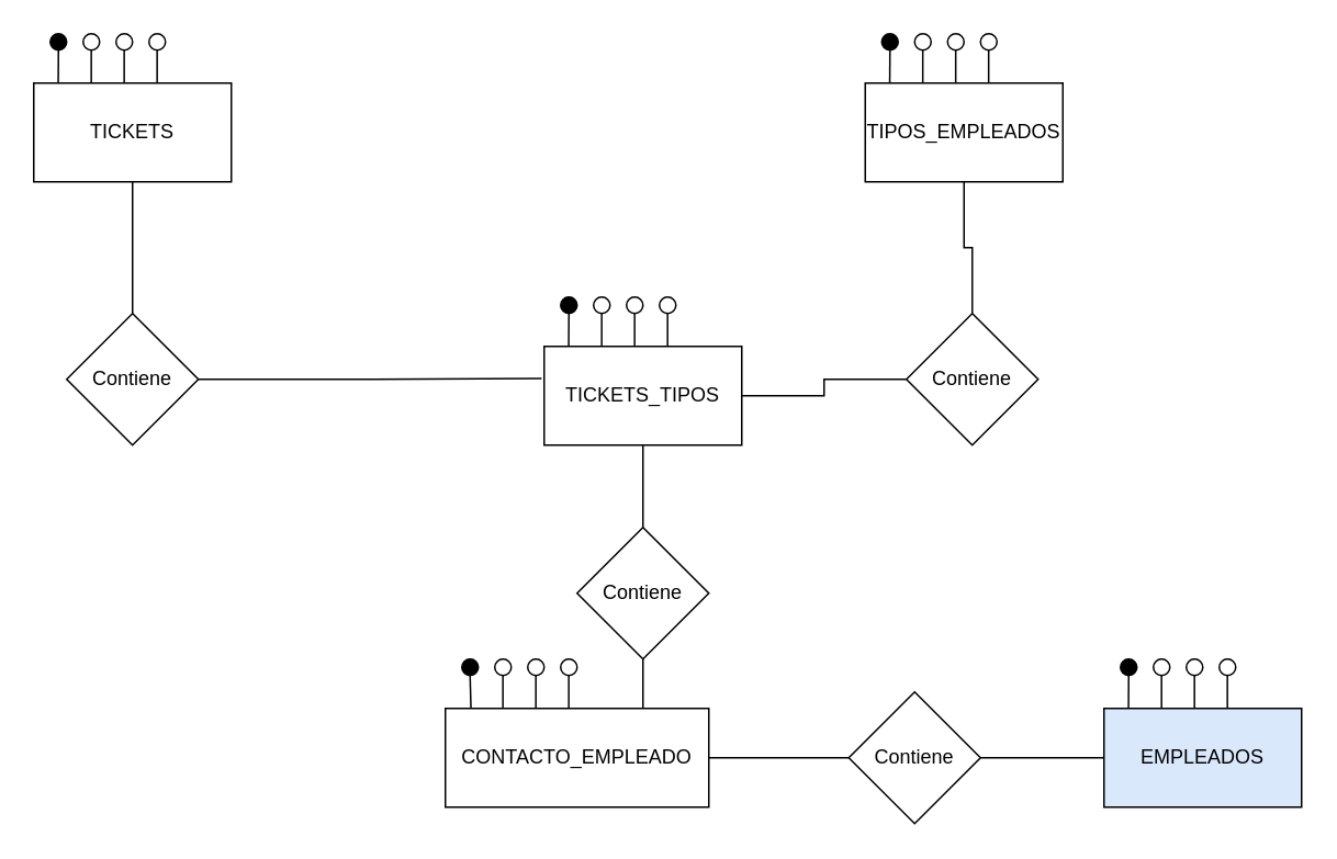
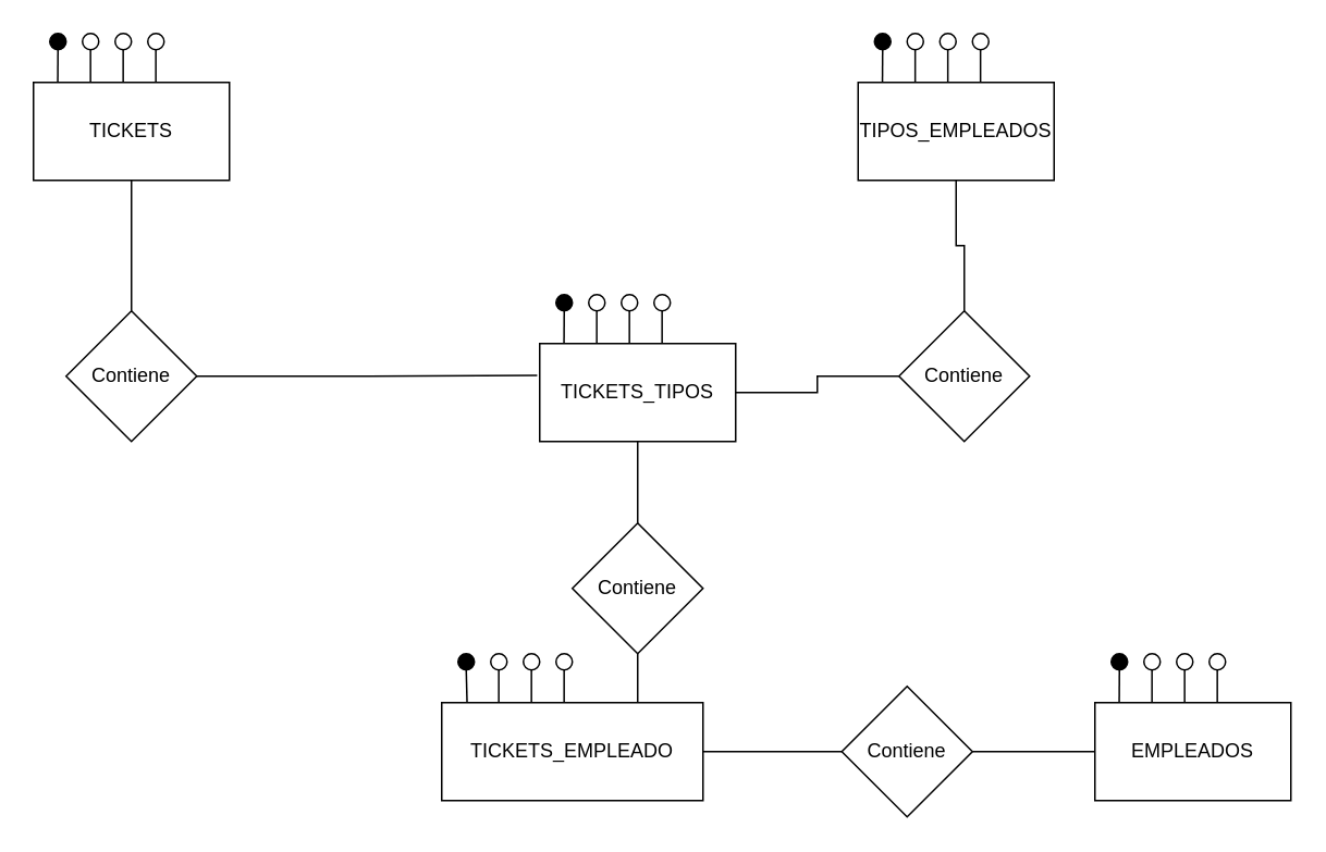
  <mxCell id="0" />
  <mxCell id="1" parent="0" />
  <mxCell id="2" value="TICKETS" style="rounded=0;whiteSpace=wrap;html=1;" vertex="1" parent="1"><mxGeometry x="20" y="50" width="120" height="60" as="geometry" /></mxCell>
  <mxCell id="3" value="" style="ellipse;whiteSpace=wrap;html=1;aspect=fixed;fillColor=#000000;" vertex="1" parent="1"><mxGeometry x="30" y="20" width="10" height="10" as="geometry" /></mxCell>
  <mxCell id="4" value="" style="endArrow=none;html=1;rounded=0;entryX=0.5;entryY=1;entryDx=0;entryDy=0;exitX=0.124;exitY=0;exitDx=0;exitDy=0;exitPerimeter=0;" edge="1" parent="1" source="2" target="3"><mxGeometry width="50" height="50" relative="1" as="geometry"><mxPoint x="30" y="50" as="sourcePoint" /><mxPoint x="80" y="0" as="targetPoint" /></mxGeometry></mxCell>
  <mxCell id="5" value="" style="ellipse;whiteSpace=wrap;html=1;aspect=fixed;" vertex="1" parent="1"><mxGeometry x="50" y="20" width="10" height="10" as="geometry" /></mxCell>
  <mxCell id="6" value="" style="ellipse;whiteSpace=wrap;html=1;aspect=fixed;" vertex="1" parent="1"><mxGeometry x="70" y="20" width="10" height="10" as="geometry" /></mxCell>
  <mxCell id="7" value="" style="ellipse;whiteSpace=wrap;html=1;aspect=fixed;" vertex="1" parent="1"><mxGeometry x="90" y="20" width="10" height="10" as="geometry" /></mxCell>
  <mxCell id="8" value="" style="endArrow=none;html=1;rounded=0;entryX=0.5;entryY=1;entryDx=0;entryDy=0;exitX=0.124;exitY=0;exitDx=0;exitDy=0;exitPerimeter=0;" edge="1" parent="1"><mxGeometry width="50" height="50" relative="1" as="geometry"><mxPoint x="54.94" y="50" as="sourcePoint" /><mxPoint x="54.94" y="30" as="targetPoint" /></mxGeometry></mxCell>
  <mxCell id="9" value="" style="endArrow=none;html=1;rounded=0;entryX=0.5;entryY=1;entryDx=0;entryDy=0;exitX=0.124;exitY=0;exitDx=0;exitDy=0;exitPerimeter=0;" edge="1" parent="1"><mxGeometry width="50" height="50" relative="1" as="geometry"><mxPoint x="74.94" y="50" as="sourcePoint" /><mxPoint x="74.94" y="30" as="targetPoint" /></mxGeometry></mxCell>
  <mxCell id="10" value="" style="endArrow=none;html=1;rounded=0;entryX=0.5;entryY=1;entryDx=0;entryDy=0;exitX=0.124;exitY=0;exitDx=0;exitDy=0;exitPerimeter=0;" edge="1" parent="1"><mxGeometry width="50" height="50" relative="1" as="geometry"><mxPoint x="94.94" y="50" as="sourcePoint" /><mxPoint x="94.94" y="30" as="targetPoint" /></mxGeometry></mxCell>
- <mxCell id="11" value="EMPLEADOS" style="rounded=0;whiteSpace=wrap;html=1;fillColor=#dae8fc;" vertex="1" parent="1"><mxGeometry x="670" y="430" width="120" height="60" as="geometry" /></mxCell>
+ <mxCell id="11" value="EMPLEADOS" style="rounded=0;whiteSpace=wrap;html=1;" vertex="1" parent="1"><mxGeometry x="670" y="430" width="120" height="60" as="geometry" /></mxCell>
  <mxCell id="12" value="" style="ellipse;whiteSpace=wrap;html=1;aspect=fixed;fillColor=#000000;" vertex="1" parent="1"><mxGeometry x="680" y="400" width="10" height="10" as="geometry" /></mxCell>
  <mxCell id="13" value="" style="endArrow=none;html=1;rounded=0;entryX=0.5;entryY=1;entryDx=0;entryDy=0;exitX=0.124;exitY=0;exitDx=0;exitDy=0;exitPerimeter=0;" edge="1" parent="1" source="11" target="12"><mxGeometry width="50" height="50" relative="1" as="geometry"><mxPoint x="680" y="430" as="sourcePoint" /><mxPoint x="730" y="380" as="targetPoint" /></mxGeometry></mxCell>
  <mxCell id="14" value="" style="ellipse;whiteSpace=wrap;html=1;aspect=fixed;" vertex="1" parent="1"><mxGeometry x="700" y="400" width="10" height="10" as="geometry" /></mxCell>
  <mxCell id="15" value="" style="ellipse;whiteSpace=wrap;html=1;aspect=fixed;" vertex="1" parent="1"><mxGeometry x="720" y="400" width="10" height="10" as="geometry" /></mxCell>
  <mxCell id="16" value="" style="ellipse;whiteSpace=wrap;html=1;aspect=fixed;" vertex="1" parent="1"><mxGeometry x="740" y="400" width="10" height="10" as="geometry" /></mxCell>
  <mxCell id="17" value="" style="endArrow=none;html=1;rounded=0;entryX=0.5;entryY=1;entryDx=0;entryDy=0;exitX=0.124;exitY=0;exitDx=0;exitDy=0;exitPerimeter=0;" edge="1" parent="1"><mxGeometry width="50" height="50" relative="1" as="geometry"><mxPoint x="704.94" y="430" as="sourcePoint" /><mxPoint x="704.94" y="410" as="targetPoint" /></mxGeometry></mxCell>
  <mxCell id="18" value="" style="endArrow=none;html=1;rounded=0;entryX=0.5;entryY=1;entryDx=0;entryDy=0;exitX=0.124;exitY=0;exitDx=0;exitDy=0;exitPerimeter=0;" edge="1" parent="1"><mxGeometry width="50" height="50" relative="1" as="geometry"><mxPoint x="724.94" y="430" as="sourcePoint" /><mxPoint x="724.94" y="410" as="targetPoint" /></mxGeometry></mxCell>
  <mxCell id="19" value="" style="endArrow=none;html=1;rounded=0;entryX=0.5;entryY=1;entryDx=0;entryDy=0;exitX=0.124;exitY=0;exitDx=0;exitDy=0;exitPerimeter=0;" edge="1" parent="1"><mxGeometry width="50" height="50" relative="1" as="geometry"><mxPoint x="744.94" y="430" as="sourcePoint" /><mxPoint x="744.94" y="410" as="targetPoint" /></mxGeometry></mxCell>
  <mxCell id="20" value="TIPOS_EMPLEADOS" style="rounded=0;whiteSpace=wrap;html=1;" vertex="1" parent="1"><mxGeometry x="525" y="50" width="120" height="60" as="geometry" /></mxCell>
  <mxCell id="21" value="" style="ellipse;whiteSpace=wrap;html=1;aspect=fixed;fillColor=#000000;" vertex="1" parent="1"><mxGeometry x="535" y="20" width="10" height="10" as="geometry" /></mxCell>
  <mxCell id="22" value="" style="endArrow=none;html=1;rounded=0;entryX=0.5;entryY=1;entryDx=0;entryDy=0;exitX=0.124;exitY=0;exitDx=0;exitDy=0;exitPerimeter=0;" edge="1" parent="1" source="20" target="21"><mxGeometry width="50" height="50" relative="1" as="geometry"><mxPoint x="535" y="50" as="sourcePoint" /><mxPoint x="585" y="0" as="targetPoint" /></mxGeometry></mxCell>
  <mxCell id="23" value="" style="ellipse;whiteSpace=wrap;html=1;aspect=fixed;" vertex="1" parent="1"><mxGeometry x="555" y="20" width="10" height="10" as="geometry" /></mxCell>
  <mxCell id="24" value="" style="ellipse;whiteSpace=wrap;html=1;aspect=fixed;" vertex="1" parent="1"><mxGeometry x="575" y="20" width="10" height="10" as="geometry" /></mxCell>
  <mxCell id="25" value="" style="ellipse;whiteSpace=wrap;html=1;aspect=fixed;" vertex="1" parent="1"><mxGeometry x="595" y="20" width="10" height="10" as="geometry" /></mxCell>
  <mxCell id="26" value="" style="endArrow=none;html=1;rounded=0;entryX=0.5;entryY=1;entryDx=0;entryDy=0;exitX=0.124;exitY=0;exitDx=0;exitDy=0;exitPerimeter=0;" edge="1" parent="1"><mxGeometry width="50" height="50" relative="1" as="geometry"><mxPoint x="559.94" y="50" as="sourcePoint" /><mxPoint x="559.94" y="30" as="targetPoint" /></mxGeometry></mxCell>
  <mxCell id="27" value="" style="endArrow=none;html=1;rounded=0;entryX=0.5;entryY=1;entryDx=0;entryDy=0;exitX=0.124;exitY=0;exitDx=0;exitDy=0;exitPerimeter=0;" edge="1" parent="1"><mxGeometry width="50" height="50" relative="1" as="geometry"><mxPoint x="579.94" y="50" as="sourcePoint" /><mxPoint x="579.94" y="30" as="targetPoint" /></mxGeometry></mxCell>
  <mxCell id="28" value="" style="endArrow=none;html=1;rounded=0;entryX=0.5;entryY=1;entryDx=0;entryDy=0;exitX=0.124;exitY=0;exitDx=0;exitDy=0;exitPerimeter=0;" edge="1" parent="1"><mxGeometry width="50" height="50" relative="1" as="geometry"><mxPoint x="599.94" y="50" as="sourcePoint" /><mxPoint x="599.94" y="30" as="targetPoint" /></mxGeometry></mxCell>
  <mxCell id="29" value="TICKETS_TIPOS" style="rounded=0;whiteSpace=wrap;html=1;" vertex="1" parent="1"><mxGeometry x="330" y="210" width="120" height="60" as="geometry" /></mxCell>
  <mxCell id="30" value="" style="ellipse;whiteSpace=wrap;html=1;aspect=fixed;fillColor=#000000;" vertex="1" parent="1"><mxGeometry x="340" y="180" width="10" height="10" as="geometry" /></mxCell>
  <mxCell id="31" value="" style="endArrow=none;html=1;rounded=0;entryX=0.5;entryY=1;entryDx=0;entryDy=0;exitX=0.124;exitY=0;exitDx=0;exitDy=0;exitPerimeter=0;" edge="1" parent="1" source="29" target="30"><mxGeometry width="50" height="50" relative="1" as="geometry"><mxPoint x="340" y="210" as="sourcePoint" /><mxPoint x="390" y="160" as="targetPoint" /></mxGeometry></mxCell>
  <mxCell id="32" value="" style="ellipse;whiteSpace=wrap;html=1;aspect=fixed;" vertex="1" parent="1"><mxGeometry x="360" y="180" width="10" height="10" as="geometry" /></mxCell>
  <mxCell id="33" value="" style="ellipse;whiteSpace=wrap;html=1;aspect=fixed;" vertex="1" parent="1"><mxGeometry x="380" y="180" width="10" height="10" as="geometry" /></mxCell>
  <mxCell id="34" value="" style="ellipse;whiteSpace=wrap;html=1;aspect=fixed;" vertex="1" parent="1"><mxGeometry x="400" y="180" width="10" height="10" as="geometry" /></mxCell>
  <mxCell id="35" value="" style="endArrow=none;html=1;rounded=0;entryX=0.5;entryY=1;entryDx=0;entryDy=0;exitX=0.124;exitY=0;exitDx=0;exitDy=0;exitPerimeter=0;" edge="1" parent="1"><mxGeometry width="50" height="50" relative="1" as="geometry"><mxPoint x="364.94" y="210" as="sourcePoint" /><mxPoint x="364.94" y="190" as="targetPoint" /></mxGeometry></mxCell>
  <mxCell id="36" value="" style="endArrow=none;html=1;rounded=0;entryX=0.5;entryY=1;entryDx=0;entryDy=0;exitX=0.124;exitY=0;exitDx=0;exitDy=0;exitPerimeter=0;" edge="1" parent="1"><mxGeometry width="50" height="50" relative="1" as="geometry"><mxPoint x="384.94" y="210" as="sourcePoint" /><mxPoint x="384.94" y="190" as="targetPoint" /></mxGeometry></mxCell>
  <mxCell id="37" value="" style="endArrow=none;html=1;rounded=0;entryX=0.5;entryY=1;entryDx=0;entryDy=0;exitX=0.124;exitY=0;exitDx=0;exitDy=0;exitPerimeter=0;" edge="1" parent="1"><mxGeometry width="50" height="50" relative="1" as="geometry"><mxPoint x="404.94" y="210" as="sourcePoint" /><mxPoint x="404.94" y="190" as="targetPoint" /></mxGeometry></mxCell>
  <mxCell id="38" style="edgeStyle=orthogonalEdgeStyle;rounded=0;orthogonalLoop=1;jettySize=auto;html=1;endArrow=none;startFill=0;" edge="1" parent="1" source="39" target="58"><mxGeometry relative="1" as="geometry" /></mxCell>
- <mxCell id="39" value="CONTACTO_EMPLEADO" style="rounded=0;whiteSpace=wrap;html=1;" vertex="1" parent="1"><mxGeometry x="270" y="430" width="160" height="60" as="geometry" /></mxCell>
+ <mxCell id="39" value="TICKETS_EMPLEADO" style="rounded=0;whiteSpace=wrap;html=1;" vertex="1" parent="1"><mxGeometry x="270" y="430" width="160" height="60" as="geometry" /></mxCell>
  <mxCell id="40" value="" style="ellipse;whiteSpace=wrap;html=1;aspect=fixed;fillColor=#000000;" vertex="1" parent="1"><mxGeometry x="280" y="400" width="10" height="10" as="geometry" /></mxCell>
  <mxCell id="41" value="" style="endArrow=none;html=1;rounded=0;entryX=0.5;entryY=1;entryDx=0;entryDy=0;exitX=0.097;exitY=-0.009;exitDx=0;exitDy=0;exitPerimeter=0;" edge="1" parent="1" source="39" target="40"><mxGeometry width="50" height="50" relative="1" as="geometry"><mxPoint x="280" y="430" as="sourcePoint" /><mxPoint x="330" y="380" as="targetPoint" /></mxGeometry></mxCell>
  <mxCell id="42" value="" style="ellipse;whiteSpace=wrap;html=1;aspect=fixed;" vertex="1" parent="1"><mxGeometry x="300" y="400" width="10" height="10" as="geometry" /></mxCell>
  <mxCell id="43" value="" style="ellipse;whiteSpace=wrap;html=1;aspect=fixed;" vertex="1" parent="1"><mxGeometry x="320" y="400" width="10" height="10" as="geometry" /></mxCell>
  <mxCell id="44" value="" style="ellipse;whiteSpace=wrap;html=1;aspect=fixed;" vertex="1" parent="1"><mxGeometry x="340" y="400" width="10" height="10" as="geometry" /></mxCell>
  <mxCell id="45" value="" style="endArrow=none;html=1;rounded=0;entryX=0.5;entryY=1;entryDx=0;entryDy=0;exitX=0.124;exitY=0;exitDx=0;exitDy=0;exitPerimeter=0;" edge="1" parent="1"><mxGeometry width="50" height="50" relative="1" as="geometry"><mxPoint x="304.94" y="430" as="sourcePoint" /><mxPoint x="304.94" y="410" as="targetPoint" /></mxGeometry></mxCell>
  <mxCell id="46" value="" style="endArrow=none;html=1;rounded=0;entryX=0.5;entryY=1;entryDx=0;entryDy=0;exitX=0.124;exitY=0;exitDx=0;exitDy=0;exitPerimeter=0;" edge="1" parent="1"><mxGeometry width="50" height="50" relative="1" as="geometry"><mxPoint x="324.94" y="430" as="sourcePoint" /><mxPoint x="324.94" y="410" as="targetPoint" /></mxGeometry></mxCell>
  <mxCell id="47" value="" style="endArrow=none;html=1;rounded=0;entryX=0.5;entryY=1;entryDx=0;entryDy=0;exitX=0.124;exitY=0;exitDx=0;exitDy=0;exitPerimeter=0;" edge="1" parent="1"><mxGeometry width="50" height="50" relative="1" as="geometry"><mxPoint x="344.94" y="430" as="sourcePoint" /><mxPoint x="344.94" y="410" as="targetPoint" /></mxGeometry></mxCell>
  <mxCell id="48" style="edgeStyle=orthogonalEdgeStyle;rounded=0;orthogonalLoop=1;jettySize=auto;html=1;endArrow=none;startFill=0;" edge="1" parent="1" source="49" target="2"><mxGeometry relative="1" as="geometry" /></mxCell>
  <mxCell id="49" value="Contiene" style="rhombus;whiteSpace=wrap;html=1;" vertex="1" parent="1"><mxGeometry x="40" y="190" width="80" height="80" as="geometry" /></mxCell>
  <mxCell id="50" style="edgeStyle=orthogonalEdgeStyle;rounded=0;orthogonalLoop=1;jettySize=auto;html=1;exitX=1;exitY=0.5;exitDx=0;exitDy=0;entryX=-0.013;entryY=0.326;entryDx=0;entryDy=0;entryPerimeter=0;endArrow=none;startFill=0;" edge="1" parent="1" source="49" target="29"><mxGeometry relative="1" as="geometry" /></mxCell>
  <mxCell id="51" value="" style="edgeStyle=orthogonalEdgeStyle;rounded=0;orthogonalLoop=1;jettySize=auto;html=1;endArrow=none;startFill=0;" edge="1" parent="1" source="53" target="29"><mxGeometry relative="1" as="geometry" /></mxCell>
  <mxCell id="52" value="" style="edgeStyle=orthogonalEdgeStyle;rounded=0;orthogonalLoop=1;jettySize=auto;html=1;endArrow=none;startFill=0;" edge="1" parent="1" source="53" target="20"><mxGeometry relative="1" as="geometry" /></mxCell>
  <mxCell id="53" value="Contiene" style="rhombus;whiteSpace=wrap;html=1;" vertex="1" parent="1"><mxGeometry x="550" y="190" width="80" height="80" as="geometry" /></mxCell>
  <mxCell id="54" style="edgeStyle=orthogonalEdgeStyle;rounded=0;orthogonalLoop=1;jettySize=auto;html=1;endArrow=none;startFill=0;" edge="1" parent="1" source="56" target="29"><mxGeometry relative="1" as="geometry" /></mxCell>
  <mxCell id="55" style="edgeStyle=orthogonalEdgeStyle;rounded=0;orthogonalLoop=1;jettySize=auto;html=1;entryX=0.75;entryY=0;entryDx=0;entryDy=0;endArrow=none;startFill=0;" edge="1" parent="1" source="56" target="39"><mxGeometry relative="1" as="geometry" /></mxCell>
  <mxCell id="56" value="Contiene" style="rhombus;whiteSpace=wrap;html=1;" vertex="1" parent="1"><mxGeometry x="350" y="320" width="80" height="80" as="geometry" /></mxCell>
  <mxCell id="57" style="edgeStyle=orthogonalEdgeStyle;rounded=0;orthogonalLoop=1;jettySize=auto;html=1;endArrow=none;startFill=0;" edge="1" parent="1" source="58" target="11"><mxGeometry relative="1" as="geometry" /></mxCell>
  <mxCell id="58" value="Contiene" style="rhombus;whiteSpace=wrap;html=1;" vertex="1" parent="1"><mxGeometry x="515" y="420" width="80" height="80" as="geometry" /></mxCell>
